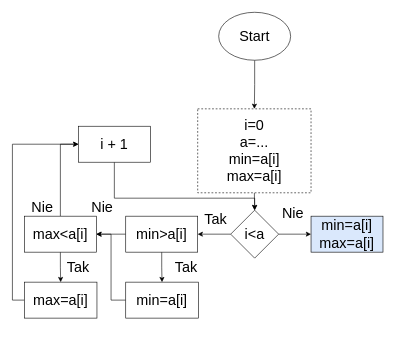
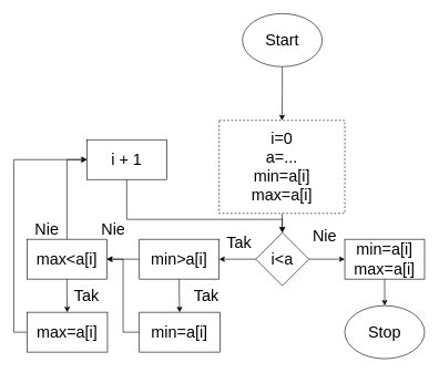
  <mxCell id="0" />
  <mxCell id="1" parent="0" />
  <mxCell id="2" style="edgeStyle=orthogonalEdgeStyle;rounded=0;orthogonalLoop=1;jettySize=auto;html=1;entryX=0.5;entryY=0;entryDx=0;entryDy=0;fontSize=24;" parent="1" source="3" target="9" edge="1"><mxGeometry relative="1" as="geometry" /></mxCell>
  <mxCell id="3" value="&lt;font style=&quot;font-size: 24px;&quot;&gt;Start&lt;/font&gt;" style="ellipse;whiteSpace=wrap;html=1;" parent="1" vertex="1"><mxGeometry x="364" y="20" width="120" height="80" as="geometry" /></mxCell>
+ <mxCell id="4" value="Stop" style="ellipse;whiteSpace=wrap;html=1;fontSize=24;" parent="1" vertex="1"><mxGeometry x="518" y="460" width="120" height="80" as="geometry" /></mxCell>
  <mxCell id="5" style="edgeStyle=orthogonalEdgeStyle;rounded=0;orthogonalLoop=1;jettySize=auto;html=1;exitX=0;exitY=0.5;exitDx=0;exitDy=0;entryX=1;entryY=0.5;entryDx=0;entryDy=0;fontSize=24;" parent="1" source="7" target="13" edge="1"><mxGeometry relative="1" as="geometry" /></mxCell>
  <mxCell id="6" style="edgeStyle=orthogonalEdgeStyle;rounded=0;orthogonalLoop=1;jettySize=auto;html=1;exitX=1;exitY=0.5;exitDx=0;exitDy=0;entryX=0;entryY=0.5;entryDx=0;entryDy=0;fontSize=24;" parent="1" source="7" target="15" edge="1"><mxGeometry relative="1" as="geometry" /></mxCell>
  <mxCell id="7" value="i&amp;lt;a" style="rhombus;whiteSpace=wrap;html=1;fontSize=24;" parent="1" vertex="1"><mxGeometry x="384" y="350" width="80" height="80" as="geometry" /></mxCell>
  <mxCell id="8" style="edgeStyle=orthogonalEdgeStyle;rounded=0;orthogonalLoop=1;jettySize=auto;html=1;exitX=0.5;exitY=1;exitDx=0;exitDy=0;entryX=0.5;entryY=0;entryDx=0;entryDy=0;fontSize=24;" parent="1" source="9" target="7" edge="1"><mxGeometry relative="1" as="geometry" /></mxCell>
  <mxCell id="9" value="i=0&lt;br&gt;a=...&lt;br&gt;min=a[i]&lt;br&gt;max=a[i]" style="rounded=0;whiteSpace=wrap;html=1;fontSize=24;dashed=1;" parent="1" vertex="1"><mxGeometry x="329" y="181" width="189" height="140" as="geometry" /></mxCell>
  <mxCell id="10" style="edgeStyle=orthogonalEdgeStyle;rounded=0;orthogonalLoop=1;jettySize=auto;html=1;exitX=0.5;exitY=1;exitDx=0;exitDy=0;fontSize=24;" parent="1" source="3" target="3" edge="1"><mxGeometry relative="1" as="geometry" /></mxCell>
  <mxCell id="11" style="edgeStyle=orthogonalEdgeStyle;rounded=0;orthogonalLoop=1;jettySize=auto;html=1;entryX=0.5;entryY=0;entryDx=0;entryDy=0;fontSize=24;" parent="1" source="13" target="22" edge="1"><mxGeometry relative="1" as="geometry" /></mxCell>
  <mxCell id="12" style="edgeStyle=orthogonalEdgeStyle;rounded=0;orthogonalLoop=1;jettySize=auto;html=1;entryX=1;entryY=0.5;entryDx=0;entryDy=0;fontSize=24;" parent="1" source="13" target="20" edge="1"><mxGeometry relative="1" as="geometry" /></mxCell>
  <mxCell id="13" value="min&amp;gt;a[i]" style="rounded=0;whiteSpace=wrap;html=1;fontSize=24;" parent="1" vertex="1"><mxGeometry x="209" y="360" width="120" height="60" as="geometry" /></mxCell>
- <mxCell id="15" value="min=a[i]&lt;br&gt;max=a[i]" style="rounded=0;whiteSpace=wrap;html=1;fontSize=24;fillColor=#dae8fc;" parent="1" vertex="1"><mxGeometry x="518" y="360" width="120" height="60" as="geometry" /></mxCell>
+ <mxCell id="14" style="edgeStyle=orthogonalEdgeStyle;rounded=0;orthogonalLoop=1;jettySize=auto;html=1;entryX=0.5;entryY=0;entryDx=0;entryDy=0;fontSize=24;" parent="1" source="15" target="4" edge="1"><mxGeometry relative="1" as="geometry" /></mxCell>
+ <mxCell id="15" value="min=a[i]&lt;br&gt;max=a[i]" style="rounded=0;whiteSpace=wrap;html=1;fontSize=24;" parent="1" vertex="1"><mxGeometry x="518" y="360" width="120" height="60" as="geometry" /></mxCell>
  <mxCell id="16" value="Tak" style="text;html=1;strokeColor=none;fillColor=none;align=center;verticalAlign=middle;whiteSpace=wrap;rounded=0;fontSize=24;" parent="1" vertex="1"><mxGeometry x="329" y="350" width="60" height="30" as="geometry" /></mxCell>
  <mxCell id="17" value="Nie" style="text;html=1;strokeColor=none;fillColor=none;align=center;verticalAlign=middle;whiteSpace=wrap;rounded=0;fontSize=24;" parent="1" vertex="1"><mxGeometry x="458" y="340" width="60" height="30" as="geometry" /></mxCell>
  <mxCell id="18" style="edgeStyle=orthogonalEdgeStyle;rounded=0;orthogonalLoop=1;jettySize=auto;html=1;entryX=0.5;entryY=0;entryDx=0;entryDy=0;fontSize=24;" parent="1" source="20" target="26" edge="1"><mxGeometry relative="1" as="geometry" /></mxCell>
  <mxCell id="19" style="edgeStyle=orthogonalEdgeStyle;rounded=0;orthogonalLoop=1;jettySize=auto;html=1;entryX=0;entryY=0.5;entryDx=0;entryDy=0;fontSize=24;" edge="1" parent="1" source="20" target="30"><mxGeometry relative="1" as="geometry" /></mxCell>
  <mxCell id="20" value="max&amp;lt;a[i]" style="rounded=0;whiteSpace=wrap;html=1;fontSize=24;" parent="1" vertex="1"><mxGeometry x="40" y="360" width="120" height="60" as="geometry" /></mxCell>
  <mxCell id="21" style="edgeStyle=orthogonalEdgeStyle;rounded=0;orthogonalLoop=1;jettySize=auto;html=1;exitX=0;exitY=0.5;exitDx=0;exitDy=0;entryX=1;entryY=0.5;entryDx=0;entryDy=0;fontSize=24;" parent="1" source="22" target="20" edge="1"><mxGeometry relative="1" as="geometry" /></mxCell>
  <mxCell id="22" value="min=a[i]" style="rounded=0;whiteSpace=wrap;html=1;fontSize=24;" parent="1" vertex="1"><mxGeometry x="209" y="470" width="121" height="60" as="geometry" /></mxCell>
  <mxCell id="23" value="Tak" style="text;html=1;strokeColor=none;fillColor=none;align=center;verticalAlign=middle;whiteSpace=wrap;rounded=0;fontSize=24;" parent="1" vertex="1"><mxGeometry x="280" y="430" width="60" height="30" as="geometry" /></mxCell>
  <mxCell id="24" value="Nie" style="text;html=1;strokeColor=none;fillColor=none;align=center;verticalAlign=middle;whiteSpace=wrap;rounded=0;fontSize=24;" parent="1" vertex="1"><mxGeometry x="140" y="330" width="60" height="30" as="geometry" /></mxCell>
  <mxCell id="25" style="edgeStyle=orthogonalEdgeStyle;rounded=0;orthogonalLoop=1;jettySize=auto;html=1;fontSize=24;entryX=0;entryY=0.5;entryDx=0;entryDy=0;" parent="1" source="26" target="30" edge="1"><mxGeometry relative="1" as="geometry"><mxPoint x="250" y="300" as="targetPoint" /><Array as="points"><mxPoint x="20" y="500" /><mxPoint x="20" y="240" /></Array></mxGeometry></mxCell>
  <mxCell id="26" value="max=a[i]" style="rounded=0;whiteSpace=wrap;html=1;fontSize=24;" parent="1" vertex="1"><mxGeometry x="40" y="470" width="121" height="60" as="geometry" /></mxCell>
  <mxCell id="27" value="&lt;font style=&quot;font-size: 24px;&quot;&gt;Tak&lt;/font&gt;" style="text;html=1;strokeColor=none;fillColor=none;align=center;verticalAlign=middle;whiteSpace=wrap;rounded=0;" vertex="1" parent="1"><mxGeometry x="100" y="430" width="60" height="30" as="geometry" /></mxCell>
  <mxCell id="28" value="Nie" style="text;html=1;strokeColor=none;fillColor=none;align=center;verticalAlign=middle;whiteSpace=wrap;rounded=0;fontSize=24;" vertex="1" parent="1"><mxGeometry x="40" y="330" width="60" height="30" as="geometry" /></mxCell>
  <mxCell id="29" style="edgeStyle=orthogonalEdgeStyle;rounded=0;orthogonalLoop=1;jettySize=auto;html=1;fontSize=24;entryX=0.5;entryY=0;entryDx=0;entryDy=0;" edge="1" parent="1" source="30" target="7"><mxGeometry relative="1" as="geometry"><mxPoint x="300" y="330" as="targetPoint" /><Array as="points"><mxPoint x="190" y="330" /><mxPoint x="424" y="330" /></Array></mxGeometry></mxCell>
  <mxCell id="30" value="i + 1" style="rounded=0;whiteSpace=wrap;html=1;fontSize=24;" vertex="1" parent="1"><mxGeometry x="130" y="210" width="120" height="60" as="geometry" /></mxCell>
